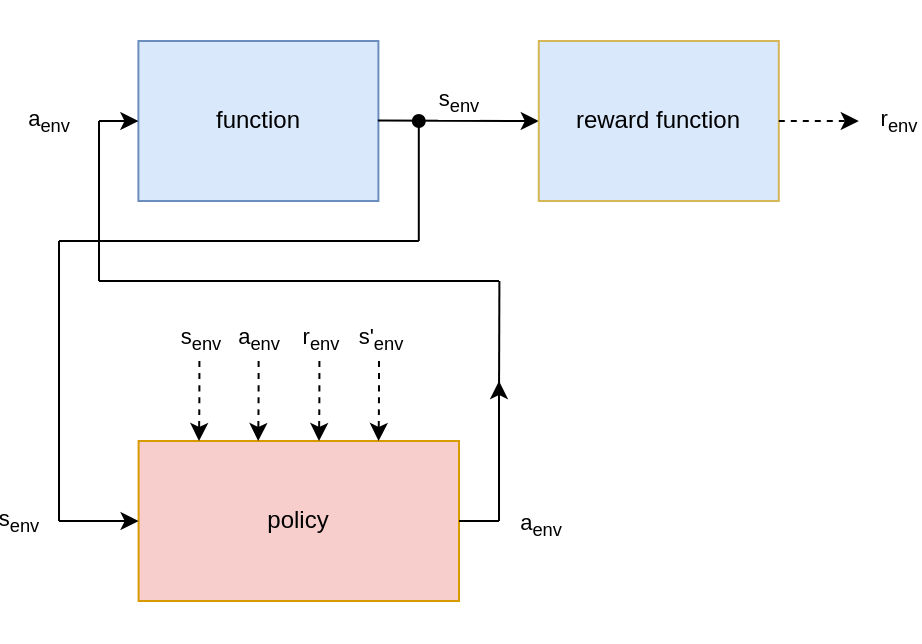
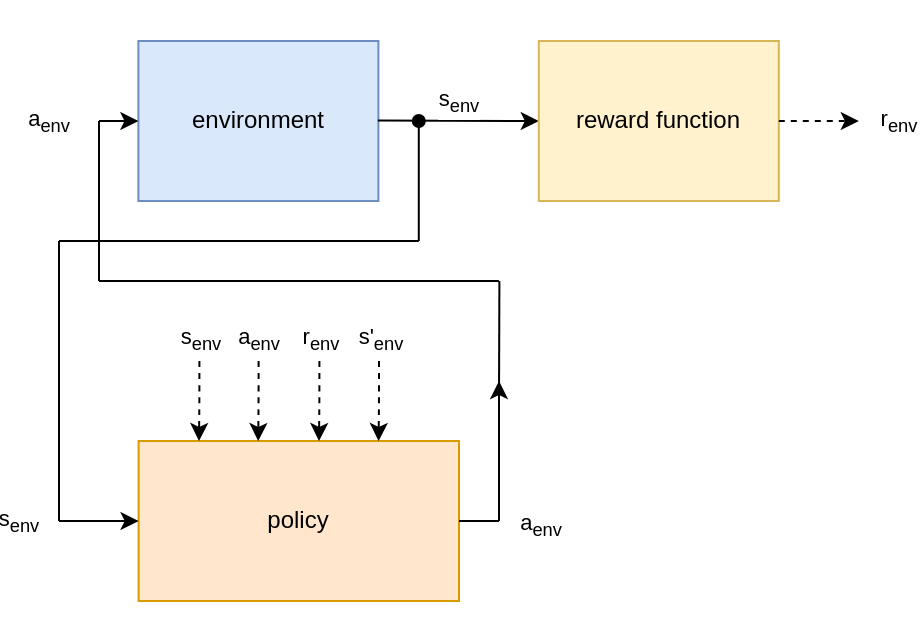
  <mxCell id="0" />
  <mxCell id="1" parent="0" />
- <mxCell id="2" value="&lt;div&gt;policy&lt;/div&gt;" style="rounded=0;whiteSpace=wrap;html=1;fillColor=#f8cecc;strokeColor=#d79b00;" vertex="1" parent="1"><mxGeometry x="59.8" y="220" width="160.2" height="80" as="geometry" /></mxCell>
- <mxCell id="3" value="function" style="rounded=0;whiteSpace=wrap;html=1;fillColor=#dae8fc;strokeColor=#6c8ebf;" vertex="1" parent="1"><mxGeometry x="59.7" y="20" width="120" height="80" as="geometry" /></mxCell>
+ <mxCell id="2" value="&lt;div&gt;policy&lt;/div&gt;" style="rounded=0;whiteSpace=wrap;html=1;fillColor=#ffe6cc;strokeColor=#d79b00;" vertex="1" parent="1"><mxGeometry x="59.8" y="220" width="160.2" height="80" as="geometry" /></mxCell>
+ <mxCell id="3" value="environment" style="rounded=0;whiteSpace=wrap;html=1;fillColor=#dae8fc;strokeColor=#6c8ebf;" vertex="1" parent="1"><mxGeometry x="59.7" y="20" width="120" height="80" as="geometry" /></mxCell>
  <mxCell id="4" value="" style="endArrow=classic;html=1;entryX=0;entryY=0.5;entryDx=0;entryDy=0;" edge="1" parent="1" target="2"><mxGeometry width="50" height="50" relative="1" as="geometry"><mxPoint x="20" y="260" as="sourcePoint" /><mxPoint x="129.93" y="210" as="targetPoint" /></mxGeometry></mxCell>
  <mxCell id="5" value="s&lt;sub&gt;env&lt;/sub&gt;" style="edgeLabel;html=1;align=center;verticalAlign=middle;resizable=0;points=[];" vertex="1" connectable="0" parent="4"><mxGeometry x="-0.682" y="-1" relative="1" as="geometry"><mxPoint x="-26.19" y="-1" as="offset" /></mxGeometry></mxCell>
  <mxCell id="6" value="" style="endArrow=none;html=1;exitX=1;exitY=0.5;exitDx=0;exitDy=0;endFill=0;" edge="1" parent="1" source="2"><mxGeometry width="50" height="50" relative="1" as="geometry"><mxPoint x="220" y="240" as="sourcePoint" /><mxPoint x="240" y="260" as="targetPoint" /></mxGeometry></mxCell>
  <mxCell id="7" value="a&lt;sub&gt;env&lt;/sub&gt;" style="edgeLabel;html=1;align=center;verticalAlign=middle;resizable=0;points=[];" vertex="1" connectable="0" parent="6"><mxGeometry x="0.467" y="-2" relative="1" as="geometry"><mxPoint x="25.23" as="offset" /></mxGeometry></mxCell>
  <mxCell id="8" value="" style="endArrow=classic;html=1;entryX=0;entryY=0.5;entryDx=0;entryDy=0;" edge="1" parent="1" target="3"><mxGeometry width="50" height="50" relative="1" as="geometry"><mxPoint x="40" y="60" as="sourcePoint" /><mxPoint x="69.7" y="170" as="targetPoint" /></mxGeometry></mxCell>
  <mxCell id="9" value="a&lt;sub&gt;env&lt;/sub&gt;" style="edgeLabel;html=1;align=center;verticalAlign=middle;resizable=0;points=[];" vertex="1" connectable="0" parent="8"><mxGeometry x="-0.429" y="1" relative="1" as="geometry"><mxPoint x="-31.4" y="1" as="offset" /></mxGeometry></mxCell>
  <mxCell id="10" value="" style="endArrow=classic;html=1;exitX=1;exitY=0.5;exitDx=0;exitDy=0;entryX=0;entryY=0.5;entryDx=0;entryDy=0;" edge="1" parent="1" target="12"><mxGeometry width="50" height="50" relative="1" as="geometry"><mxPoint x="179.43" y="59.8" as="sourcePoint" /><mxPoint x="249.9" y="90" as="targetPoint" /></mxGeometry></mxCell>
  <mxCell id="11" value="s&lt;sub&gt;env&lt;/sub&gt;" style="edgeLabel;html=1;align=center;verticalAlign=middle;resizable=0;points=[];" vertex="1" connectable="0" parent="10"><mxGeometry x="0.295" relative="1" as="geometry"><mxPoint x="-11.94" y="-9.8" as="offset" /></mxGeometry></mxCell>
- <mxCell id="12" value="reward function" style="rounded=0;whiteSpace=wrap;html=1;fillColor=#dae8fc;strokeColor=#d6b656;" vertex="1" parent="1"><mxGeometry x="259.9" y="20" width="120" height="80" as="geometry" /></mxCell>
+ <mxCell id="12" value="reward function" style="rounded=0;whiteSpace=wrap;html=1;fillColor=#fff2cc;strokeColor=#d6b656;" vertex="1" parent="1"><mxGeometry x="259.9" y="20" width="120" height="80" as="geometry" /></mxCell>
  <mxCell id="13" value="" style="endArrow=classic;html=1;exitX=1;exitY=0.5;exitDx=0;exitDy=0;dashed=1;" edge="1" parent="1" source="12"><mxGeometry width="50" height="50" relative="1" as="geometry"><mxPoint x="189.7" y="170" as="sourcePoint" /><mxPoint x="419.9" y="60" as="targetPoint" /></mxGeometry></mxCell>
  <mxCell id="14" value="&lt;div&gt;r&lt;sub&gt;env&lt;/sub&gt;&lt;/div&gt;&lt;sub&gt;&lt;/sub&gt;" style="edgeLabel;html=1;align=center;verticalAlign=middle;resizable=0;points=[];" vertex="1" connectable="0" parent="13"><mxGeometry x="0.295" relative="1" as="geometry"><mxPoint x="34" as="offset" /></mxGeometry></mxCell>
  <mxCell id="15" value="" style="endArrow=oval;html=1;startArrow=none;startFill=0;endFill=1;" edge="1" parent="1"><mxGeometry width="50" height="50" relative="1" as="geometry"><mxPoint x="199.9" y="120" as="sourcePoint" /><mxPoint x="199.9" y="60" as="targetPoint" /></mxGeometry></mxCell>
  <mxCell id="16" value="" style="endArrow=none;html=1;" edge="1" parent="1"><mxGeometry width="50" height="50" relative="1" as="geometry"><mxPoint x="20" y="120" as="sourcePoint" /><mxPoint x="199.9" y="120" as="targetPoint" /></mxGeometry></mxCell>
  <mxCell id="17" value="" style="endArrow=none;html=1;" edge="1" parent="1"><mxGeometry width="50" height="50" relative="1" as="geometry"><mxPoint x="20" y="260" as="sourcePoint" /><mxPoint x="20" y="120" as="targetPoint" /></mxGeometry></mxCell>
  <mxCell id="18" value="" style="endArrow=none;html=1;endFill=0;" edge="1" parent="1"><mxGeometry width="50" height="50" relative="1" as="geometry"><mxPoint x="240.2" y="140" as="sourcePoint" /><mxPoint x="240" y="200" as="targetPoint" /></mxGeometry></mxCell>
  <mxCell id="19" value="" style="endArrow=none;html=1;" edge="1" parent="1"><mxGeometry width="50" height="50" relative="1" as="geometry"><mxPoint x="40" y="140" as="sourcePoint" /><mxPoint x="240" y="140" as="targetPoint" /></mxGeometry></mxCell>
  <mxCell id="20" value="" style="endArrow=none;html=1;endFill=0;" edge="1" parent="1"><mxGeometry width="50" height="50" relative="1" as="geometry"><mxPoint x="40" y="140" as="sourcePoint" /><mxPoint x="40" y="60" as="targetPoint" /></mxGeometry></mxCell>
  <mxCell id="21" value="" style="endArrow=classic;html=1;entryX=0.25;entryY=0;entryDx=0;entryDy=0;dashed=1;" edge="1" parent="1"><mxGeometry width="50" height="50" relative="1" as="geometry"><mxPoint x="119.8" y="180" as="sourcePoint" /><mxPoint x="119.6" y="220" as="targetPoint" /><Array as="points"><mxPoint x="119.8" y="200" /></Array></mxGeometry></mxCell>
  <mxCell id="22" value="a&lt;sub&gt;env&lt;/sub&gt;" style="edgeLabel;html=1;align=center;verticalAlign=middle;resizable=0;points=[];" vertex="1" connectable="0" parent="21"><mxGeometry x="-0.843" relative="1" as="geometry"><mxPoint y="-13.11" as="offset" /></mxGeometry></mxCell>
  <mxCell id="23" value="" style="endArrow=classic;html=1;entryX=0.25;entryY=0;entryDx=0;entryDy=0;dashed=1;" edge="1" parent="1"><mxGeometry width="50" height="50" relative="1" as="geometry"><mxPoint x="150.2" y="180" as="sourcePoint" /><mxPoint x="150" y="220" as="targetPoint" /><Array as="points"><mxPoint x="150.2" y="200" /></Array></mxGeometry></mxCell>
  <mxCell id="24" value="r&lt;sub&gt;env&lt;/sub&gt;" style="edgeLabel;html=1;align=center;verticalAlign=middle;resizable=0;points=[];" vertex="1" connectable="0" parent="23"><mxGeometry x="-0.843" relative="1" as="geometry"><mxPoint y="-13.11" as="offset" /></mxGeometry></mxCell>
  <mxCell id="25" value="" style="endArrow=classic;html=1;entryX=0.25;entryY=0;entryDx=0;entryDy=0;dashed=1;" edge="1" parent="1"><mxGeometry width="50" height="50" relative="1" as="geometry"><mxPoint x="90.2" y="180" as="sourcePoint" /><mxPoint x="90" y="220" as="targetPoint" /><Array as="points"><mxPoint x="90.2" y="200" /></Array></mxGeometry></mxCell>
  <mxCell id="26" value="s&lt;sub&gt;env&lt;/sub&gt;" style="edgeLabel;html=1;align=center;verticalAlign=middle;resizable=0;points=[];" vertex="1" connectable="0" parent="25"><mxGeometry x="-0.843" relative="1" as="geometry"><mxPoint y="-13.11" as="offset" /></mxGeometry></mxCell>
  <mxCell id="27" value="" style="endArrow=classic;html=1;entryX=0.25;entryY=0;entryDx=0;entryDy=0;dashed=1;" edge="1" parent="1"><mxGeometry width="50" height="50" relative="1" as="geometry"><mxPoint x="180" y="180" as="sourcePoint" /><mxPoint x="179.8" y="220" as="targetPoint" /><Array as="points"><mxPoint x="180" y="200" /></Array></mxGeometry></mxCell>
  <mxCell id="28" value="s'&lt;sub&gt;env&lt;/sub&gt;" style="edgeLabel;html=1;align=center;verticalAlign=middle;resizable=0;points=[];" vertex="1" connectable="0" parent="27"><mxGeometry x="-0.843" relative="1" as="geometry"><mxPoint y="-13.11" as="offset" /></mxGeometry></mxCell>
  <mxCell id="29" value="" style="endArrow=classic;html=1;" edge="1" parent="1"><mxGeometry width="50" height="50" relative="1" as="geometry"><mxPoint x="240" y="260" as="sourcePoint" /><mxPoint x="240" y="190" as="targetPoint" /></mxGeometry></mxCell>
